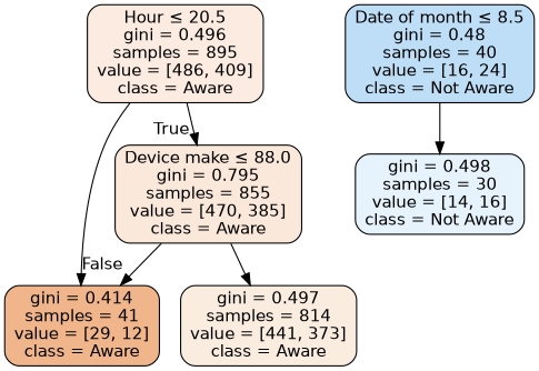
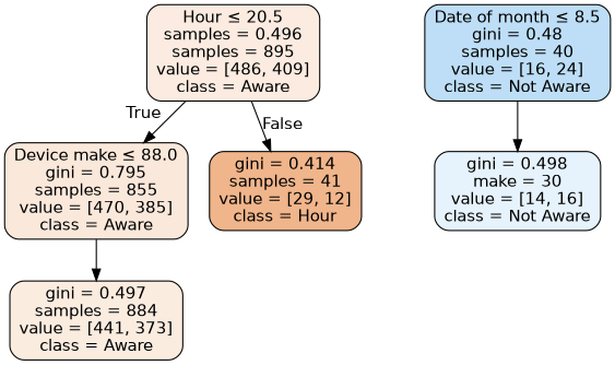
  digraph {
    node [color=black fontname=helvetica shape=box style="filled, rounded"]
    edge [fontname=helvetica]
-   n1 [fillcolor="#fbebe0" label=<Hour &le; 20.5<br/>gini = 0.496<br/>samples = 895<br/>value = [486, 409]<br/>class = Aware>]
+   n1 [fillcolor="#fbebe0" label=<Hour &le; 20.5<br/>samples = 0.496<br/>samples = 895<br/>value = [486, 409]<br/>class = Aware>]
    n2 [fillcolor="#fae8db" label=<Device make &le; 88.0<br/>gini = 0.795<br/>samples = 855<br/>value = [470, 385]<br/>class = Aware>]
-   n3 [fillcolor="#f0b58b" label=<gini = 0.414<br/>samples = 41<br/>value = [29, 12]<br/>class = Aware>]
-   n4 [fillcolor="#fbece0" label=<gini = 0.497<br/>samples = 814<br/>value = [441, 373]<br/>class = Aware>]
+   n3 [fillcolor="#f0b58b" label=<gini = 0.414<br/>samples = 41<br/>value = [29, 12]<br/>class = Hour>]
+   n4 [fillcolor="#fbece0" label=<gini = 0.497<br/>samples = 884<br/>value = [441, 373]<br/>class = Aware>]
    n5 [fillcolor="#bddef6" label=<Date of month &le; 8.5<br/>gini = 0.48<br/>samples = 40<br/>value = [16, 24]<br/>class = Not Aware>]
-   n6 [fillcolor="#e6f3fc" label=<gini = 0.498<br/>samples = 30<br/>value = [14, 16]<br/>class = Not Aware>]
+   n6 [fillcolor="#e6f3fc" label=<gini = 0.498<br/>make = 30<br/>value = [14, 16]<br/>class = Not Aware>]
    n1 -> n2 [headlabel=True labelangle=45 labeldistance=2.5]
    n1 -> n3 [headlabel=False labelangle=-45 labeldistance=2.5]
-   n2 -> n3
    n2 -> n4
    n5 -> n6
  }
